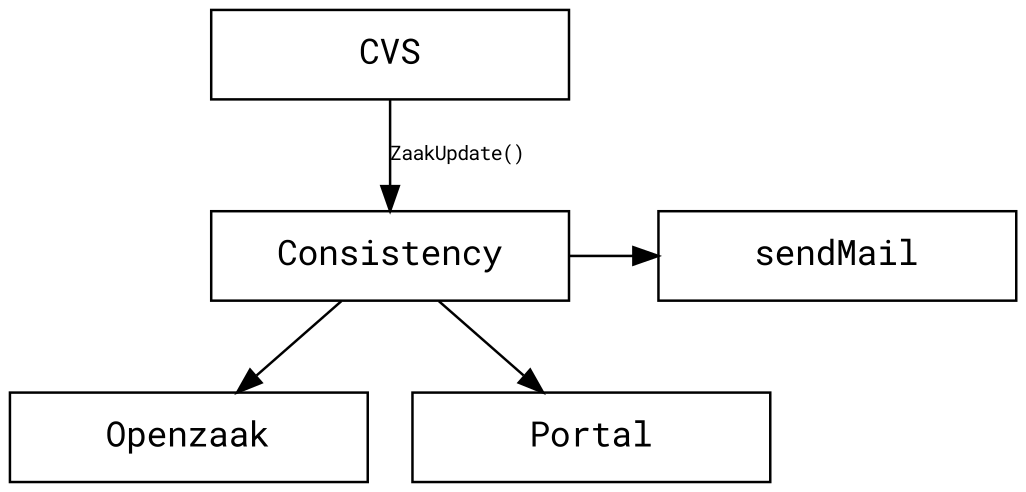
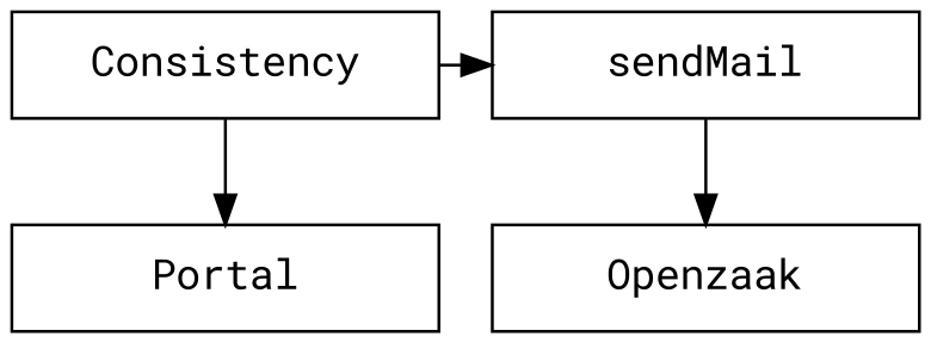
  digraph {
    fontname="Roboto Mono"
    rankdir=TD
    node [fontname="Roboto Mono" shape=rect]
    edge [fontname="Roboto Mono"]
    Consistency [width=2]
    sendMail [width=2]
    Openzaak [width=2]
    Portal [width=2]
-   CVS [width=2]
    subgraph sub_1 {
      rank=same
      Consistency
      sendMail
    }
    Consistency -> sendMail
-   Consistency -> Openzaak
+   sendMail -> Openzaak
    Consistency -> Portal
-   CVS -> Consistency [fontsize=8 label="ZaakUpdate()"]
  }
